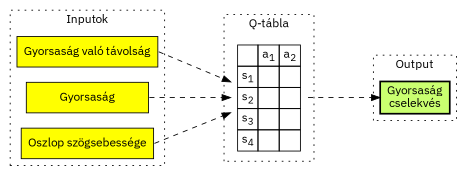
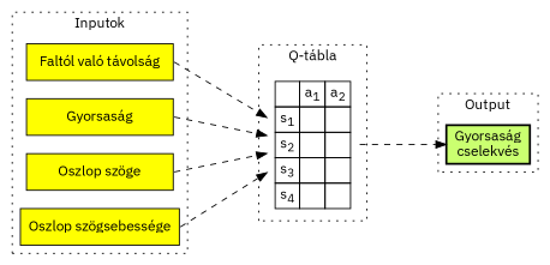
  digraph {
    fontname="IBM Plex Sans"
    rankdir=LR
    ranksep=1.2
    splines=false
    node [fontname="IBM Plex Sans" shape=rectangle fillcolor=yellow style=filled]
    edge [fontname="IBM Plex Sans" style=dashed tailport=e]
    n1 [label=<         <TABLE BORDER="0" CELLBORDER="1" CELLSPACING="0" CELLPADDING="4">             <TR>                 <TD></TD>                 <TD>a<SUB>1</SUB></TD>                 <TD>a<SUB>2</SUB></TD>             </TR>             <TR>                 <TD>s<SUB>1</SUB></TD>                 <TD></TD>                 <TD></TD>             </TR>             <TR>                 <TD>s<SUB>2</SUB></TD>                 <TD></TD>                 <TD></TD>             </TR>             <TR>                 <TD>s<SUB>3</SUB></TD>                 <TD></TD>                 <TD></TD>             </TR>             <TR>                 <TD>s<SUB>4</SUB></TD>                 <TD></TD>                 <TD></TD>             </TR>         </TABLE>     > shape=plaintext fillcolor="" style=""]
-   n2 [label="Gyorsaság való távolság" width=2]
+   n2 [label="Faltól való távolság" width=2]
    n3 [label="Gyorsaság" width=2]
+   n4 [label="Oszlop szöge" width=2]
    n5 [label="Oszlop szögsebessége" width=2]
    n6 [fillcolor=darkolivegreen1 label="Gyorsaság\ncselekvés" penwidth=2]
    subgraph cluster_1 {
      label="Q-tábla"
      style=dotted
      n1
    }
    subgraph cluster_2 {
      label=Inputok
      style=dotted
      n2
      n3
+     n4
      n5
    }
    subgraph cluster_3 {
      label=Output
      style=dotted
      n6
    }
    n1 -> n6
    n2 -> n1
    n3 -> n1
+   n4 -> n1
    n5 -> n1
  }
